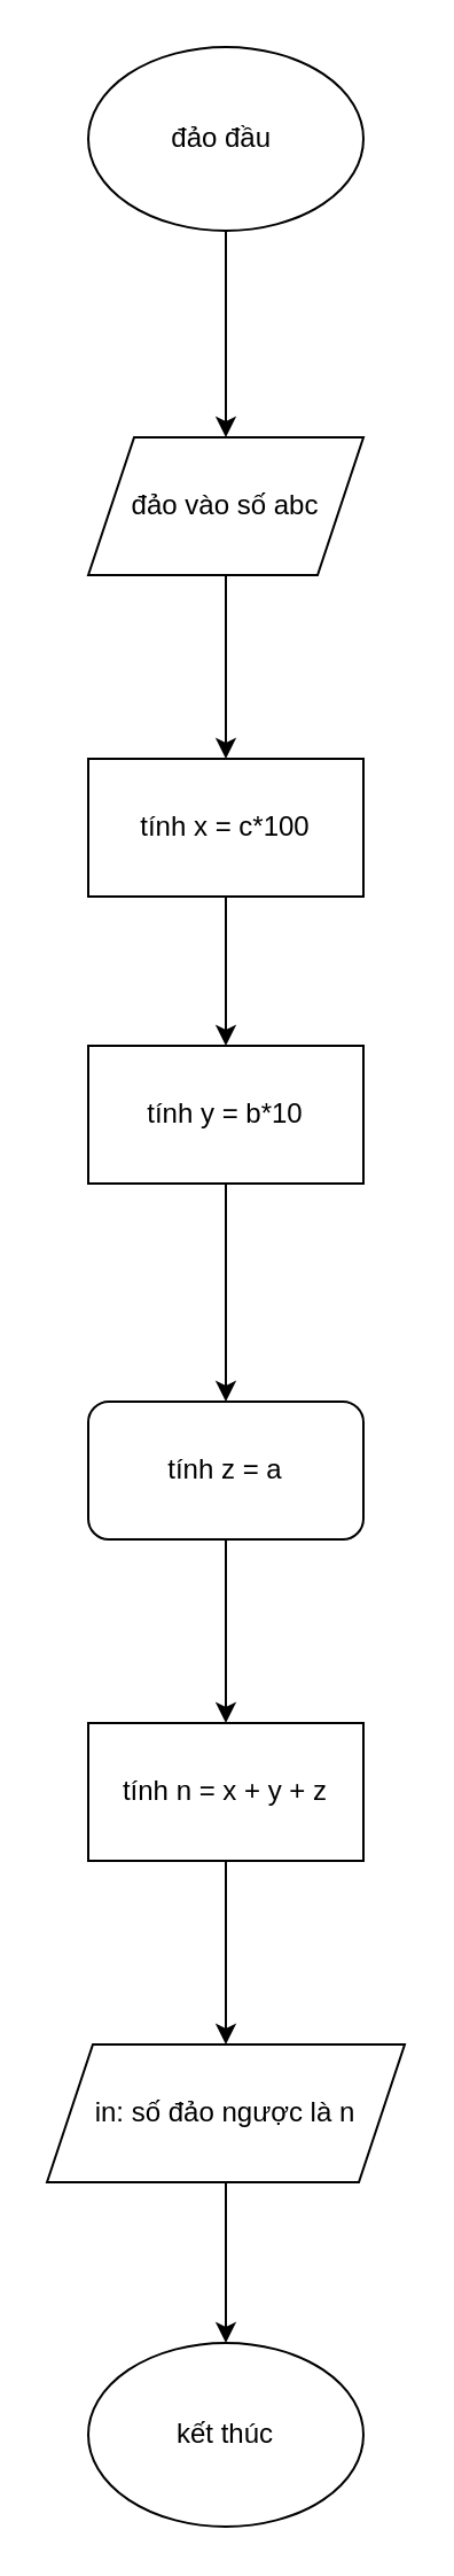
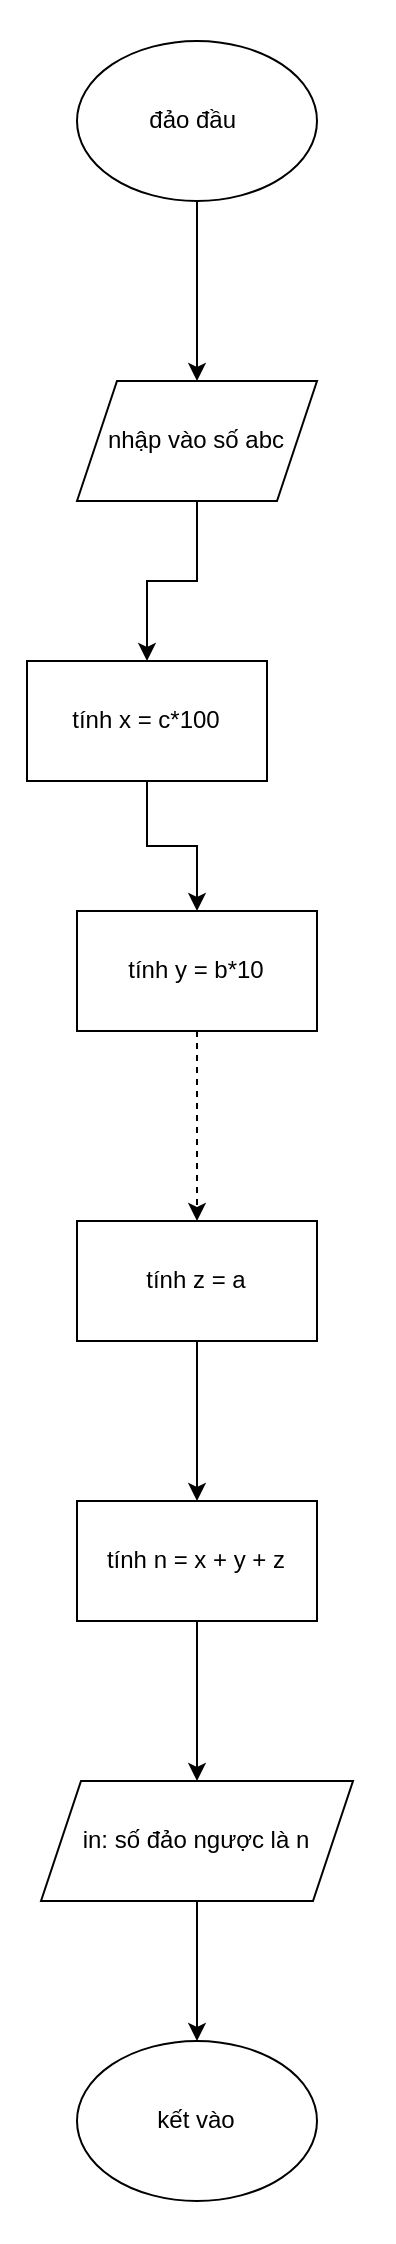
  <mxCell id="0" />
  <mxCell id="1" parent="0" />
  <mxCell id="2" value="" style="edgeStyle=orthogonalEdgeStyle;rounded=0;orthogonalLoop=1;jettySize=auto;html=1;" edge="1" parent="1" source="3" target="5"><mxGeometry relative="1" as="geometry" /></mxCell>
  <mxCell id="3" value="đảo đầu&amp;nbsp;" style="ellipse;whiteSpace=wrap;html=1;" vertex="1" parent="1"><mxGeometry x="38" y="20" width="120" height="80" as="geometry" /></mxCell>
  <mxCell id="4" value="" style="edgeStyle=orthogonalEdgeStyle;rounded=0;orthogonalLoop=1;jettySize=auto;html=1;" edge="1" parent="1" source="5" target="7"><mxGeometry relative="1" as="geometry" /></mxCell>
- <mxCell id="5" value="đảo vào số abc" style="shape=parallelogram;perimeter=parallelogramPerimeter;whiteSpace=wrap;html=1;fixedSize=1;" vertex="1" parent="1"><mxGeometry x="38" y="190" width="120" height="60" as="geometry" /></mxCell>
+ <mxCell id="5" value="nhập vào số abc" style="shape=parallelogram;perimeter=parallelogramPerimeter;whiteSpace=wrap;html=1;fixedSize=1;" vertex="1" parent="1"><mxGeometry x="38" y="190" width="120" height="60" as="geometry" /></mxCell>
  <mxCell id="6" value="" style="edgeStyle=orthogonalEdgeStyle;rounded=0;orthogonalLoop=1;jettySize=auto;html=1;" edge="1" parent="1" source="7" target="9"><mxGeometry relative="1" as="geometry" /></mxCell>
- <mxCell id="7" value="tính x = c*100" style="whiteSpace=wrap;html=1;" vertex="1" parent="1"><mxGeometry x="38" y="330" width="120" height="60" as="geometry" /></mxCell>
- <mxCell id="8" value="" style="edgeStyle=orthogonalEdgeStyle;rounded=0;orthogonalLoop=1;jettySize=auto;html=1;" edge="1" parent="1" source="9" target="11"><mxGeometry relative="1" as="geometry" /></mxCell>
+ <mxCell id="7" value="tính x = c*100" style="whiteSpace=wrap;html=1;" vertex="1" parent="1"><mxGeometry x="13" y="330" width="120" height="60" as="geometry" /></mxCell>
+ <mxCell id="8" value="" style="edgeStyle=orthogonalEdgeStyle;rounded=0;orthogonalLoop=1;jettySize=auto;html=1;dashed=1;" edge="1" parent="1" source="9" target="11"><mxGeometry relative="1" as="geometry" /></mxCell>
  <mxCell id="9" value="tính y = b*10" style="whiteSpace=wrap;html=1;" vertex="1" parent="1"><mxGeometry x="38" y="455" width="120" height="60" as="geometry" /></mxCell>
  <mxCell id="10" value="" style="edgeStyle=orthogonalEdgeStyle;rounded=0;orthogonalLoop=1;jettySize=auto;html=1;" edge="1" parent="1" source="11" target="13"><mxGeometry relative="1" as="geometry" /></mxCell>
- <mxCell id="11" value="tính z = a" style="whiteSpace=wrap;html=1;rounded=1;" vertex="1" parent="1"><mxGeometry x="38" y="610" width="120" height="60" as="geometry" /></mxCell>
+ <mxCell id="11" value="tính z = a" style="whiteSpace=wrap;html=1;" vertex="1" parent="1"><mxGeometry x="38" y="610" width="120" height="60" as="geometry" /></mxCell>
  <mxCell id="12" value="" style="edgeStyle=orthogonalEdgeStyle;rounded=0;orthogonalLoop=1;jettySize=auto;html=1;" edge="1" parent="1" source="13"><mxGeometry relative="1" as="geometry"><mxPoint x="98" y="890" as="targetPoint" /></mxGeometry></mxCell>
  <mxCell id="13" value="tính n = x + y + z" style="whiteSpace=wrap;html=1;" vertex="1" parent="1"><mxGeometry x="38" y="750" width="120" height="60" as="geometry" /></mxCell>
  <mxCell id="14" value="" style="edgeStyle=orthogonalEdgeStyle;rounded=0;orthogonalLoop=1;jettySize=auto;html=1;" edge="1" parent="1" source="15" target="16"><mxGeometry relative="1" as="geometry" /></mxCell>
  <mxCell id="15" value="in: số đảo ngược là n" style="shape=parallelogram;perimeter=parallelogramPerimeter;whiteSpace=wrap;html=1;fixedSize=1;" vertex="1" parent="1"><mxGeometry x="20" y="890" width="156" height="60" as="geometry" /></mxCell>
- <mxCell id="16" value="kết thúc" style="ellipse;whiteSpace=wrap;html=1;" vertex="1" parent="1"><mxGeometry x="38" y="1020" width="120" height="80" as="geometry" /></mxCell>
+ <mxCell id="16" value="kết vào" style="ellipse;whiteSpace=wrap;html=1;" vertex="1" parent="1"><mxGeometry x="38" y="1020" width="120" height="80" as="geometry" /></mxCell>
